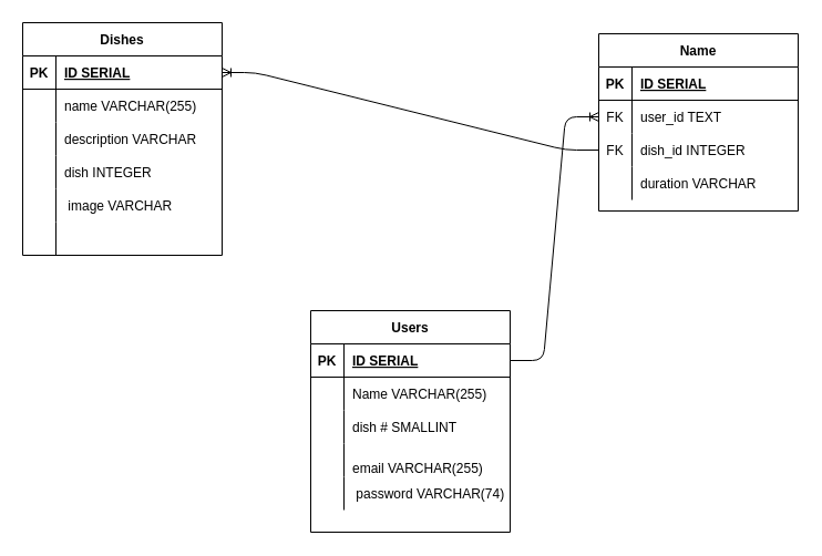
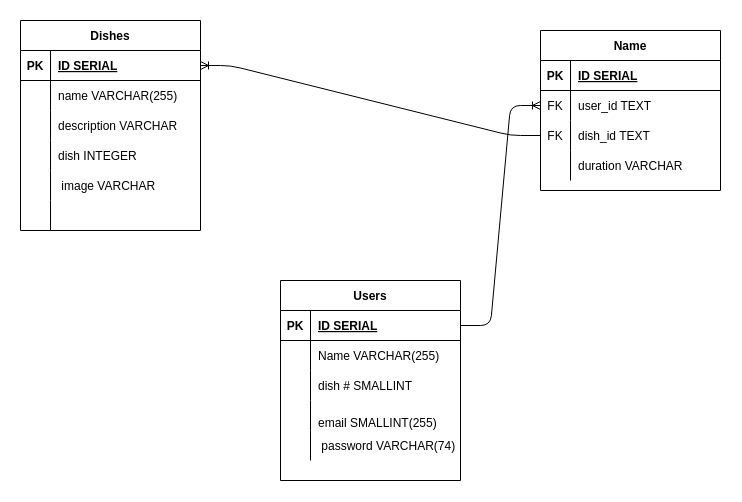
  <mxCell id="0" />
  <mxCell id="1" parent="0" />
  <mxCell id="2" value="Users" style="shape=table;startSize=30;container=1;collapsible=1;childLayout=tableLayout;fixedRows=1;rowLines=0;fontStyle=1;align=center;resizeLast=1;" vertex="1" parent="1"><mxGeometry x="280" y="280" width="180" height="200" as="geometry" /></mxCell>
  <mxCell id="3" value="" style="shape=partialRectangle;collapsible=0;dropTarget=0;pointerEvents=0;fillColor=none;top=0;left=0;bottom=1;right=0;points=[[0,0.5],[1,0.5]];portConstraint=eastwest;" vertex="1" parent="2"><mxGeometry y="30" width="180" height="30" as="geometry" /></mxCell>
  <mxCell id="4" value="PK" style="shape=partialRectangle;connectable=0;fillColor=none;top=0;left=0;bottom=0;right=0;fontStyle=1;overflow=hidden;" vertex="1" parent="3"><mxGeometry width="30" height="30" as="geometry" /></mxCell>
  <mxCell id="5" value="ID SERIAL" style="shape=partialRectangle;connectable=0;fillColor=none;top=0;left=0;bottom=0;right=0;align=left;spacingLeft=6;fontStyle=5;overflow=hidden;" vertex="1" parent="3"><mxGeometry x="30" width="150" height="30" as="geometry" /></mxCell>
  <mxCell id="6" value="" style="shape=partialRectangle;collapsible=0;dropTarget=0;pointerEvents=0;fillColor=none;top=0;left=0;bottom=0;right=0;points=[[0,0.5],[1,0.5]];portConstraint=eastwest;" vertex="1" parent="2"><mxGeometry y="60" width="180" height="30" as="geometry" /></mxCell>
  <mxCell id="7" value="" style="shape=partialRectangle;connectable=0;fillColor=none;top=0;left=0;bottom=0;right=0;editable=1;overflow=hidden;" vertex="1" parent="6"><mxGeometry width="30" height="30" as="geometry" /></mxCell>
  <mxCell id="8" value="Name VARCHAR(255)" style="shape=partialRectangle;connectable=0;fillColor=none;top=0;left=0;bottom=0;right=0;align=left;spacingLeft=6;overflow=hidden;" vertex="1" parent="6"><mxGeometry x="30" width="150" height="30" as="geometry" /></mxCell>
  <mxCell id="9" value="" style="shape=partialRectangle;collapsible=0;dropTarget=0;pointerEvents=0;fillColor=none;top=0;left=0;bottom=0;right=0;points=[[0,0.5],[1,0.5]];portConstraint=eastwest;" vertex="1" parent="2"><mxGeometry y="90" width="180" height="30" as="geometry" /></mxCell>
  <mxCell id="10" value="" style="shape=partialRectangle;connectable=0;fillColor=none;top=0;left=0;bottom=0;right=0;editable=1;overflow=hidden;" vertex="1" parent="9"><mxGeometry width="30" height="30" as="geometry" /></mxCell>
  <mxCell id="11" value="dish # SMALLINT" style="shape=partialRectangle;connectable=0;fillColor=none;top=0;left=0;bottom=0;right=0;align=left;spacingLeft=6;overflow=hidden;" vertex="1" parent="9"><mxGeometry x="30" width="150" height="30" as="geometry" /></mxCell>
  <mxCell id="12" value="" style="shape=partialRectangle;collapsible=0;dropTarget=0;pointerEvents=0;fillColor=none;top=0;left=0;bottom=0;right=0;points=[[0,0.5],[1,0.5]];portConstraint=eastwest;" vertex="1" parent="2"><mxGeometry y="120" width="180" height="30" as="geometry" /></mxCell>
  <mxCell id="13" value="" style="shape=partialRectangle;connectable=0;fillColor=none;top=0;left=0;bottom=0;right=0;editable=1;overflow=hidden;" vertex="1" parent="12"><mxGeometry width="30" height="30" as="geometry" /></mxCell>
- <mxCell id="14" value="&#10;email VARCHAR(255)" style="shape=partialRectangle;connectable=0;fillColor=none;top=0;left=0;bottom=0;right=0;align=left;spacingLeft=6;overflow=hidden;" vertex="1" parent="12"><mxGeometry x="30" width="150" height="30" as="geometry" /></mxCell>
+ <mxCell id="14" value="&#10;email SMALLINT(255)" style="shape=partialRectangle;connectable=0;fillColor=none;top=0;left=0;bottom=0;right=0;align=left;spacingLeft=6;overflow=hidden;" vertex="1" parent="12"><mxGeometry x="30" width="150" height="30" as="geometry" /></mxCell>
  <mxCell id="15" value="" style="shape=partialRectangle;collapsible=0;dropTarget=0;pointerEvents=0;fillColor=none;top=0;left=0;bottom=0;right=0;points=[[0,0.5],[1,0.5]];portConstraint=eastwest;" vertex="1" parent="2"><mxGeometry y="150" width="180" height="30" as="geometry" /></mxCell>
  <mxCell id="16" value="" style="shape=partialRectangle;connectable=0;fillColor=none;top=0;left=0;bottom=0;right=0;editable=1;overflow=hidden;" vertex="1" parent="15"><mxGeometry width="30" height="30" as="geometry" /></mxCell>
  <mxCell id="17" value=" password VARCHAR(74)" style="shape=partialRectangle;connectable=0;fillColor=none;top=0;left=0;bottom=0;right=0;align=left;spacingLeft=6;overflow=hidden;" vertex="1" parent="15"><mxGeometry x="30" width="150" height="30" as="geometry" /></mxCell>
  <mxCell id="18" value="Dishes" style="shape=table;startSize=30;container=1;collapsible=1;childLayout=tableLayout;fixedRows=1;rowLines=0;fontStyle=1;align=center;resizeLast=1;" vertex="1" parent="1"><mxGeometry x="20" y="20" width="180" height="210" as="geometry" /></mxCell>
  <mxCell id="19" value="" style="shape=partialRectangle;collapsible=0;dropTarget=0;pointerEvents=0;fillColor=none;top=0;left=0;bottom=1;right=0;points=[[0,0.5],[1,0.5]];portConstraint=eastwest;" vertex="1" parent="18"><mxGeometry y="30" width="180" height="30" as="geometry" /></mxCell>
  <mxCell id="20" value="PK" style="shape=partialRectangle;connectable=0;fillColor=none;top=0;left=0;bottom=0;right=0;fontStyle=1;overflow=hidden;" vertex="1" parent="19"><mxGeometry width="30" height="30" as="geometry" /></mxCell>
  <mxCell id="21" value="ID SERIAL" style="shape=partialRectangle;connectable=0;fillColor=none;top=0;left=0;bottom=0;right=0;align=left;spacingLeft=6;fontStyle=5;overflow=hidden;" vertex="1" parent="19"><mxGeometry x="30" width="150" height="30" as="geometry" /></mxCell>
  <mxCell id="22" value="" style="shape=partialRectangle;collapsible=0;dropTarget=0;pointerEvents=0;fillColor=none;top=0;left=0;bottom=0;right=0;points=[[0,0.5],[1,0.5]];portConstraint=eastwest;" vertex="1" parent="18"><mxGeometry y="60" width="180" height="30" as="geometry" /></mxCell>
  <mxCell id="23" value="" style="shape=partialRectangle;connectable=0;fillColor=none;top=0;left=0;bottom=0;right=0;editable=1;overflow=hidden;" vertex="1" parent="22"><mxGeometry width="30" height="30" as="geometry" /></mxCell>
  <mxCell id="24" value="name VARCHAR(255)" style="shape=partialRectangle;connectable=0;fillColor=none;top=0;left=0;bottom=0;right=0;align=left;spacingLeft=6;overflow=hidden;" vertex="1" parent="22"><mxGeometry x="30" width="150" height="30" as="geometry" /></mxCell>
  <mxCell id="25" value="" style="shape=partialRectangle;collapsible=0;dropTarget=0;pointerEvents=0;fillColor=none;top=0;left=0;bottom=0;right=0;points=[[0,0.5],[1,0.5]];portConstraint=eastwest;" vertex="1" parent="18"><mxGeometry y="90" width="180" height="30" as="geometry" /></mxCell>
  <mxCell id="26" value="" style="shape=partialRectangle;connectable=0;fillColor=none;top=0;left=0;bottom=0;right=0;editable=1;overflow=hidden;" vertex="1" parent="25"><mxGeometry width="30" height="30" as="geometry" /></mxCell>
  <mxCell id="27" value="description VARCHAR" style="shape=partialRectangle;connectable=0;fillColor=none;top=0;left=0;bottom=0;right=0;align=left;spacingLeft=6;overflow=hidden;" vertex="1" parent="25"><mxGeometry x="30" width="150" height="30" as="geometry" /></mxCell>
  <mxCell id="28" value="" style="shape=partialRectangle;collapsible=0;dropTarget=0;pointerEvents=0;fillColor=none;top=0;left=0;bottom=0;right=0;points=[[0,0.5],[1,0.5]];portConstraint=eastwest;" vertex="1" parent="18"><mxGeometry y="120" width="180" height="30" as="geometry" /></mxCell>
  <mxCell id="29" value="" style="shape=partialRectangle;connectable=0;fillColor=none;top=0;left=0;bottom=0;right=0;editable=1;overflow=hidden;" vertex="1" parent="28"><mxGeometry width="30" height="30" as="geometry" /></mxCell>
  <mxCell id="30" value="dish INTEGER" style="shape=partialRectangle;connectable=0;fillColor=none;top=0;left=0;bottom=0;right=0;align=left;spacingLeft=6;overflow=hidden;" vertex="1" parent="28"><mxGeometry x="30" width="150" height="30" as="geometry" /></mxCell>
  <mxCell id="31" value="" style="shape=partialRectangle;collapsible=0;dropTarget=0;pointerEvents=0;fillColor=none;top=0;left=0;bottom=0;right=0;points=[[0,0.5],[1,0.5]];portConstraint=eastwest;" vertex="1" parent="18"><mxGeometry y="150" width="180" height="30" as="geometry" /></mxCell>
  <mxCell id="32" value="" style="shape=partialRectangle;connectable=0;fillColor=none;top=0;left=0;bottom=0;right=0;editable=1;overflow=hidden;" vertex="1" parent="31"><mxGeometry width="30" height="30" as="geometry" /></mxCell>
  <mxCell id="33" value=" image VARCHAR" style="shape=partialRectangle;connectable=0;fillColor=none;top=0;left=0;bottom=0;right=0;align=left;spacingLeft=6;overflow=hidden;" vertex="1" parent="31"><mxGeometry x="30" width="150" height="30" as="geometry" /></mxCell>
  <mxCell id="34" value="" style="shape=partialRectangle;collapsible=0;dropTarget=0;pointerEvents=0;fillColor=none;top=0;left=0;bottom=0;right=0;points=[[0,0.5],[1,0.5]];portConstraint=eastwest;" vertex="1" parent="18"><mxGeometry y="180" width="180" height="30" as="geometry" /></mxCell>
  <mxCell id="35" value="" style="shape=partialRectangle;connectable=0;fillColor=none;top=0;left=0;bottom=0;right=0;editable=1;overflow=hidden;" vertex="1" parent="34"><mxGeometry width="30" height="30" as="geometry" /></mxCell>
  <mxCell id="36" value="" style="shape=partialRectangle;connectable=0;fillColor=none;top=0;left=0;bottom=0;right=0;align=left;spacingLeft=6;overflow=hidden;" vertex="1" parent="34"><mxGeometry x="30" width="150" height="30" as="geometry" /></mxCell>
  <mxCell id="37" value="Name" style="shape=table;startSize=30;container=1;collapsible=1;childLayout=tableLayout;fixedRows=1;rowLines=0;fontStyle=1;align=center;resizeLast=1;" vertex="1" parent="1"><mxGeometry x="540" y="30" width="180" height="160" as="geometry" /></mxCell>
  <mxCell id="38" value="" style="shape=partialRectangle;collapsible=0;dropTarget=0;pointerEvents=0;fillColor=none;top=0;left=0;bottom=1;right=0;points=[[0,0.5],[1,0.5]];portConstraint=eastwest;" vertex="1" parent="37"><mxGeometry y="30" width="180" height="30" as="geometry" /></mxCell>
  <mxCell id="39" value="PK" style="shape=partialRectangle;connectable=0;fillColor=none;top=0;left=0;bottom=0;right=0;fontStyle=1;overflow=hidden;" vertex="1" parent="38"><mxGeometry width="30" height="30" as="geometry" /></mxCell>
  <mxCell id="40" value="ID SERIAL" style="shape=partialRectangle;connectable=0;fillColor=none;top=0;left=0;bottom=0;right=0;align=left;spacingLeft=6;fontStyle=5;overflow=hidden;" vertex="1" parent="38"><mxGeometry x="30" width="150" height="30" as="geometry" /></mxCell>
  <mxCell id="41" value="" style="shape=partialRectangle;collapsible=0;dropTarget=0;pointerEvents=0;fillColor=none;top=0;left=0;bottom=0;right=0;points=[[0,0.5],[1,0.5]];portConstraint=eastwest;" vertex="1" parent="37"><mxGeometry y="60" width="180" height="30" as="geometry" /></mxCell>
  <mxCell id="42" value="FK" style="shape=partialRectangle;connectable=0;fillColor=none;top=0;left=0;bottom=0;right=0;editable=1;overflow=hidden;" vertex="1" parent="41"><mxGeometry width="30" height="30" as="geometry" /></mxCell>
  <mxCell id="43" value="user_id TEXT" style="shape=partialRectangle;connectable=0;fillColor=none;top=0;left=0;bottom=0;right=0;align=left;spacingLeft=6;overflow=hidden;" vertex="1" parent="41"><mxGeometry x="30" width="150" height="30" as="geometry" /></mxCell>
  <mxCell id="44" value="" style="shape=partialRectangle;collapsible=0;dropTarget=0;pointerEvents=0;fillColor=none;top=0;left=0;bottom=0;right=0;points=[[0,0.5],[1,0.5]];portConstraint=eastwest;" vertex="1" parent="37"><mxGeometry y="90" width="180" height="30" as="geometry" /></mxCell>
  <mxCell id="45" value="FK" style="shape=partialRectangle;connectable=0;fillColor=none;top=0;left=0;bottom=0;right=0;editable=1;overflow=hidden;" vertex="1" parent="44"><mxGeometry width="30" height="30" as="geometry" /></mxCell>
- <mxCell id="46" value="dish_id INTEGER" style="shape=partialRectangle;connectable=0;fillColor=none;top=0;left=0;bottom=0;right=0;align=left;spacingLeft=6;overflow=hidden;" vertex="1" parent="44"><mxGeometry x="30" width="150" height="30" as="geometry" /></mxCell>
+ <mxCell id="46" value="dish_id TEXT" style="shape=partialRectangle;connectable=0;fillColor=none;top=0;left=0;bottom=0;right=0;align=left;spacingLeft=6;overflow=hidden;" vertex="1" parent="44"><mxGeometry x="30" width="150" height="30" as="geometry" /></mxCell>
  <mxCell id="47" value="" style="shape=partialRectangle;collapsible=0;dropTarget=0;pointerEvents=0;fillColor=none;top=0;left=0;bottom=0;right=0;points=[[0,0.5],[1,0.5]];portConstraint=eastwest;" vertex="1" parent="37"><mxGeometry y="120" width="180" height="30" as="geometry" /></mxCell>
  <mxCell id="48" value="" style="shape=partialRectangle;connectable=0;fillColor=none;top=0;left=0;bottom=0;right=0;editable=1;overflow=hidden;" vertex="1" parent="47"><mxGeometry width="30" height="30" as="geometry" /></mxCell>
  <mxCell id="49" value="duration VARCHAR" style="shape=partialRectangle;connectable=0;fillColor=none;top=0;left=0;bottom=0;right=0;align=left;spacingLeft=6;overflow=hidden;" vertex="1" parent="47"><mxGeometry x="30" width="150" height="30" as="geometry" /></mxCell>
  <mxCell id="50" value="" style="edgeStyle=entityRelationEdgeStyle;fontSize=12;html=1;endArrow=ERoneToMany;exitX=1;exitY=0.5;exitDx=0;exitDy=0;entryX=0;entryY=0.5;entryDx=0;entryDy=0;" edge="1" parent="1" source="3" target="41"><mxGeometry width="100" height="100" relative="1" as="geometry"><mxPoint x="140" y="480" as="sourcePoint" /><mxPoint x="240" y="380" as="targetPoint" /></mxGeometry></mxCell>
  <mxCell id="51" value="" style="edgeStyle=entityRelationEdgeStyle;fontSize=12;html=1;endArrow=ERoneToMany;entryX=1;entryY=0.5;entryDx=0;entryDy=0;exitX=0;exitY=0.5;exitDx=0;exitDy=0;" edge="1" parent="1" source="44" target="19"><mxGeometry width="100" height="100" relative="1" as="geometry"><mxPoint x="340" y="160" as="sourcePoint" /><mxPoint x="580" y="330" as="targetPoint" /></mxGeometry></mxCell>
